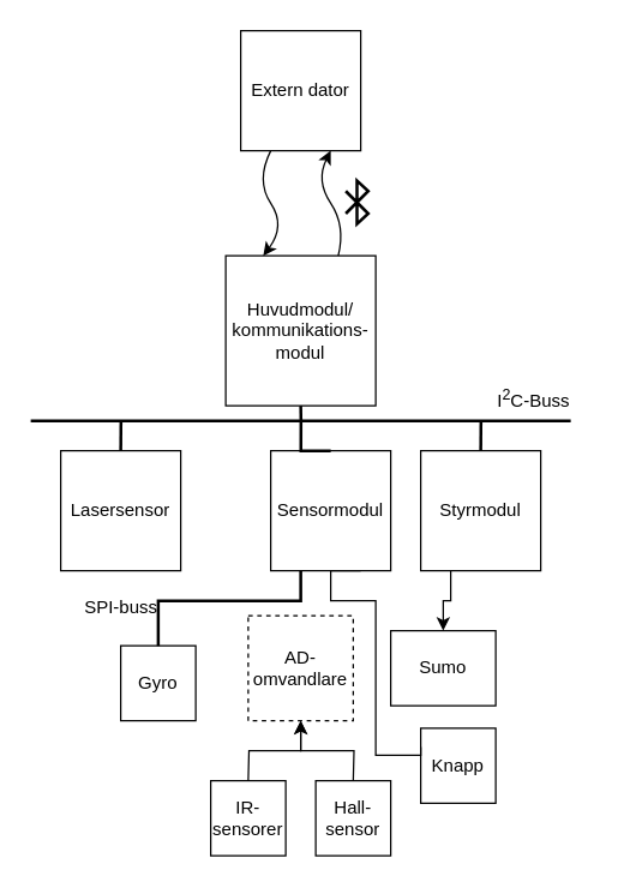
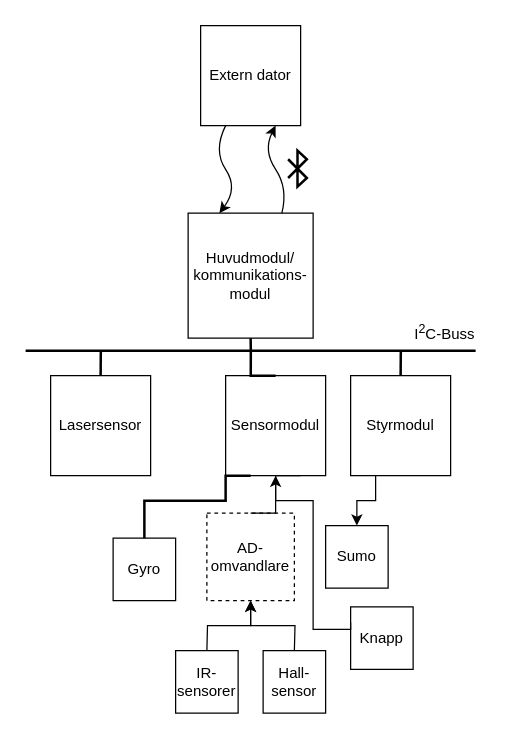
  <mxCell id="0" />
  <mxCell id="1" parent="0" />
  <mxCell id="2" style="edgeStyle=orthogonalEdgeStyle;rounded=0;orthogonalLoop=1;jettySize=auto;html=1;exitX=0.5;exitY=1;exitDx=0;exitDy=0;endArrow=none;endFill=0;strokeWidth=2;" edge="1" parent="1" source="3"><mxGeometry relative="1" as="geometry"><mxPoint x="200.148" y="280" as="targetPoint" /></mxGeometry></mxCell>
  <mxCell id="3" value="Huvudmodul/&lt;br&gt;kommunikations-modul" style="whiteSpace=wrap;html=1;aspect=fixed;fillColor=none;" vertex="1" parent="1"><mxGeometry x="150" y="170" width="100" height="100" as="geometry" /></mxCell>
  <mxCell id="4" value="" style="endArrow=none;html=1;rounded=0;strokeWidth=2;" edge="1" parent="1"><mxGeometry width="50" height="50" relative="1" as="geometry"><mxPoint x="20" y="280" as="sourcePoint" /><mxPoint x="380" y="280" as="targetPoint" /></mxGeometry></mxCell>
  <mxCell id="5" style="edgeStyle=orthogonalEdgeStyle;rounded=0;orthogonalLoop=1;jettySize=auto;html=1;exitX=0.5;exitY=0;exitDx=0;exitDy=0;endArrow=none;endFill=0;strokeWidth=2;" edge="1" parent="1" source="6"><mxGeometry relative="1" as="geometry"><mxPoint x="200.148" y="280" as="targetPoint" /></mxGeometry></mxCell>
  <mxCell id="6" value="Sensormodul" style="whiteSpace=wrap;html=1;aspect=fixed;fillColor=none;" vertex="1" parent="1"><mxGeometry x="180" y="300" width="80" height="80" as="geometry" /></mxCell>
  <mxCell id="7" style="edgeStyle=orthogonalEdgeStyle;rounded=0;orthogonalLoop=1;jettySize=auto;html=1;exitX=0.5;exitY=0;exitDx=0;exitDy=0;endArrow=none;endFill=0;strokeWidth=2;" edge="1" parent="1" source="9"><mxGeometry relative="1" as="geometry"><mxPoint x="320.148" y="280" as="targetPoint" /></mxGeometry></mxCell>
  <mxCell id="8" style="edgeStyle=orthogonalEdgeStyle;rounded=0;orthogonalLoop=1;jettySize=auto;html=1;exitX=0.25;exitY=1;exitDx=0;exitDy=0;entryX=0.5;entryY=0;entryDx=0;entryDy=0;" edge="1" parent="1" source="9" target="23"><mxGeometry relative="1" as="geometry" /></mxCell>
  <mxCell id="9" value="Styrmodul" style="whiteSpace=wrap;html=1;aspect=fixed;fillColor=none;" vertex="1" parent="1"><mxGeometry x="280" y="300" width="80" height="80" as="geometry" /></mxCell>
  <mxCell id="10" style="edgeStyle=orthogonalEdgeStyle;rounded=0;orthogonalLoop=1;jettySize=auto;html=1;exitX=0.5;exitY=0;exitDx=0;exitDy=0;endArrow=none;endFill=0;strokeWidth=2;" edge="1" parent="1" source="11"><mxGeometry relative="1" as="geometry"><mxPoint x="80.148" y="280" as="targetPoint" /></mxGeometry></mxCell>
  <mxCell id="11" value="Lasersensor" style="whiteSpace=wrap;html=1;aspect=fixed;fillColor=none;" vertex="1" parent="1"><mxGeometry x="40" y="300" width="80" height="80" as="geometry" /></mxCell>
  <mxCell id="12" value="I&lt;sup&gt;2&lt;/sup&gt;C-Buss" style="text;html=1;align=center;verticalAlign=middle;resizable=0;points=[];autosize=1;strokeColor=none;fillColor=none;" vertex="1" parent="1"><mxGeometry x="320" y="250" width="70" height="30" as="geometry" /></mxCell>
  <mxCell id="13" value="Extern dator" style="whiteSpace=wrap;html=1;aspect=fixed;fillColor=none;" vertex="1" parent="1"><mxGeometry x="160" y="20" width="80" height="80" as="geometry" /></mxCell>
  <mxCell id="14" value="" style="curved=1;endArrow=classic;html=1;rounded=0;exitX=0.25;exitY=1;exitDx=0;exitDy=0;entryX=0.25;entryY=0;entryDx=0;entryDy=0;" edge="1" parent="1" source="13" target="3"><mxGeometry width="50" height="50" relative="1" as="geometry"><mxPoint x="160" y="170" as="sourcePoint" /><mxPoint x="210" y="120" as="targetPoint" /><Array as="points"><mxPoint x="170" y="120" /><mxPoint x="190" y="150" /></Array></mxGeometry></mxCell>
  <mxCell id="15" value="" style="curved=1;endArrow=none;html=1;rounded=0;exitX=0.25;exitY=1;exitDx=0;exitDy=0;entryX=0.75;entryY=0;entryDx=0;entryDy=0;endFill=0;startArrow=classic;startFill=1;" edge="1" parent="1" target="3"><mxGeometry width="50" height="50" relative="1" as="geometry"><mxPoint x="220" y="100" as="sourcePoint" /><mxPoint x="220" y="180" as="targetPoint" /><Array as="points"><mxPoint x="210" y="120" /><mxPoint x="230" y="150" /></Array></mxGeometry></mxCell>
  <mxCell id="16" value="" style="html=1;verticalLabelPosition=bottom;align=center;labelBackgroundColor=#ffffff;verticalAlign=top;strokeWidth=2;shadow=0;dashed=0;shape=mxgraph.ios7.icons.bluetooth;pointerEvents=1;" vertex="1" parent="1"><mxGeometry x="230" y="120" width="15" height="28.8" as="geometry" /></mxCell>
+ <mxCell id="17" style="edgeStyle=orthogonalEdgeStyle;rounded=0;orthogonalLoop=1;jettySize=auto;html=1;exitX=0.5;exitY=0;exitDx=0;exitDy=0;entryX=0.5;entryY=1;entryDx=0;entryDy=0;" edge="1" parent="1" source="18" target="6"><mxGeometry relative="1" as="geometry" /></mxCell>
  <mxCell id="18" value="AD-omvandlare" style="whiteSpace=wrap;html=1;aspect=fixed;fillColor=none;dashed=1;" vertex="1" parent="1"><mxGeometry x="165" y="410" width="70" height="70" as="geometry" /></mxCell>
  <mxCell id="19" style="edgeStyle=orthogonalEdgeStyle;rounded=0;orthogonalLoop=1;jettySize=auto;html=1;exitX=0.5;exitY=0;exitDx=0;exitDy=0;entryX=0.5;entryY=1;entryDx=0;entryDy=0;" edge="1" parent="1" target="18"><mxGeometry relative="1" as="geometry"><mxPoint x="165" y="520" as="sourcePoint" /></mxGeometry></mxCell>
  <mxCell id="20" value="IR-sensorer" style="whiteSpace=wrap;html=1;aspect=fixed;fillColor=none;" vertex="1" parent="1"><mxGeometry x="140" y="520" width="50" height="50" as="geometry" /></mxCell>
  <mxCell id="21" style="edgeStyle=orthogonalEdgeStyle;rounded=0;orthogonalLoop=1;jettySize=auto;html=1;exitX=0.5;exitY=0;exitDx=0;exitDy=0;entryX=0.5;entryY=1;entryDx=0;entryDy=0;" edge="1" parent="1" target="18"><mxGeometry relative="1" as="geometry"><mxPoint x="235" y="520" as="sourcePoint" /></mxGeometry></mxCell>
  <mxCell id="22" value="Hall-sensor" style="whiteSpace=wrap;html=1;aspect=fixed;fillColor=none;" vertex="1" parent="1"><mxGeometry x="210" y="520" width="50" height="50" as="geometry" /></mxCell>
- <mxCell id="23" value="Sumo" style="whiteSpace=wrap;html=1;aspect=fixed;fillColor=none;" vertex="1" parent="1"><mxGeometry x="260" y="420" width="70" height="50" as="geometry" /></mxCell>
+ <mxCell id="23" value="Sumo" style="whiteSpace=wrap;html=1;aspect=fixed;fillColor=none;" vertex="1" parent="1"><mxGeometry x="260" y="420" width="50" height="50" as="geometry" /></mxCell>
  <mxCell id="24" style="edgeStyle=orthogonalEdgeStyle;rounded=0;orthogonalLoop=1;jettySize=auto;html=1;exitX=0.5;exitY=0;exitDx=0;exitDy=0;entryX=0.25;entryY=1;entryDx=0;entryDy=0;endArrow=none;endFill=0;strokeWidth=2;" edge="1" parent="1" source="25" target="6"><mxGeometry relative="1" as="geometry"><Array as="points"><mxPoint x="115" y="400" /><mxPoint x="180" y="400" /></Array></mxGeometry></mxCell>
- <mxCell id="25" value="Gyro" style="whiteSpace=wrap;html=1;aspect=fixed;fillColor=none;" vertex="1" parent="1"><mxGeometry x="80" y="430" width="50" height="50" as="geometry" /></mxCell>
- <mxCell id="26" value="SPI-buss" style="text;html=1;align=center;verticalAlign=middle;resizable=0;points=[];autosize=1;strokeColor=none;fillColor=none;" vertex="1" parent="1"><mxGeometry x="45" y="390" width="70" height="30" as="geometry" /></mxCell>
+ <mxCell id="25" value="Gyro" style="whiteSpace=wrap;html=1;aspect=fixed;fillColor=none;" vertex="1" parent="1"><mxGeometry x="90" y="430" width="50" height="50" as="geometry" /></mxCell>
  <mxCell id="27" style="edgeStyle=orthogonalEdgeStyle;rounded=0;orthogonalLoop=1;jettySize=auto;html=1;exitX=0;exitY=0.25;exitDx=0;exitDy=0;entryX=0.75;entryY=1;entryDx=0;entryDy=0;endArrow=none;endFill=0;" edge="1" parent="1" source="28" target="6"><mxGeometry relative="1" as="geometry"><Array as="points"><mxPoint x="250" y="503" /><mxPoint x="250" y="400" /><mxPoint x="220" y="400" /></Array></mxGeometry></mxCell>
  <mxCell id="28" value="Knapp" style="whiteSpace=wrap;html=1;aspect=fixed;fillColor=none;" vertex="1" parent="1"><mxGeometry x="280" y="485" width="50" height="50" as="geometry" /></mxCell>
